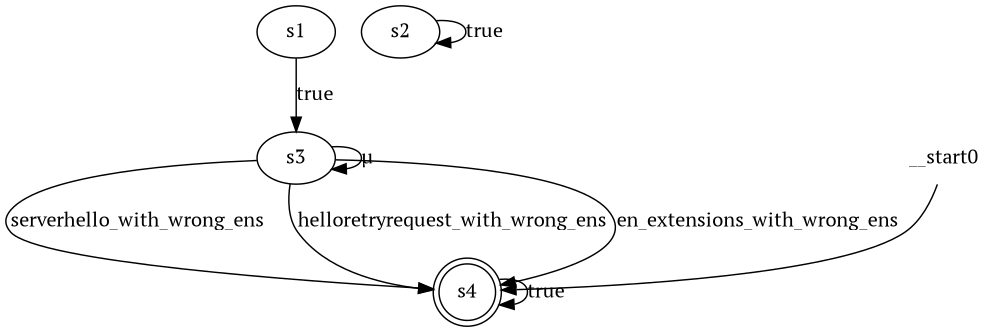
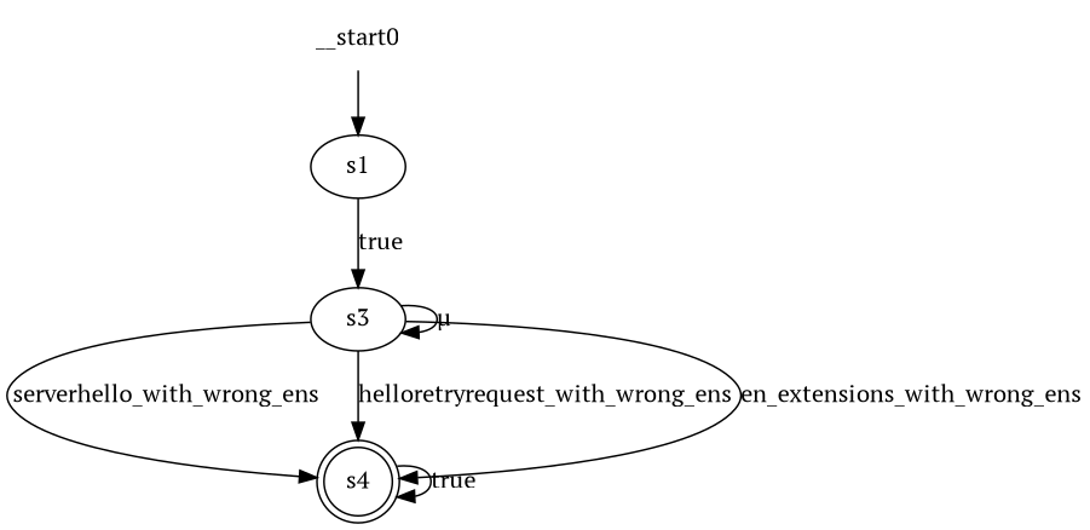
  digraph {
    fontname="PT Serif"
    node [fontname="PT Serif"]
    edge [fontname="PT Serif"]
    n1 [label=s1]
    n2 [label=s3]
-   n3 [label=s2]
    n4 [label=s4 shape=doublecircle]
    __start0 [shape=none]
    n1 -> n2 [label=true]
    n2 -> n2 [label="μ"]
    n2 -> n4 [label=serverhello_with_wrong_ens]
    n2 -> n4 [label=helloretryrequest_with_wrong_ens]
    n2 -> n4 [label=en_extensions_with_wrong_ens]
-   n3 -> n3 [label=true]
    n4 -> n4 [label=true]
-   __start0 -> n4
+   __start0 -> n1
  }
